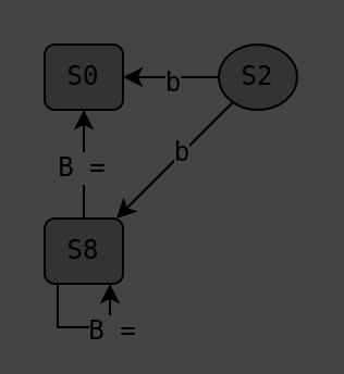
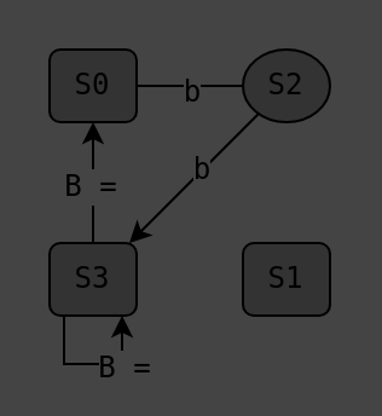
  <mxCell id="0" />
  <mxCell id="1" parent="0" />
  <mxCell id="2" value="&lt;div style=&quot;&quot;&gt;S0&lt;/div&gt;" style="rounded=1;whiteSpace=wrap;html=1;fontFamily=monospace;align=center;spacing=7;verticalAlign=middle;spacingTop=0;fillColor=#333333;" parent="1" vertex="1"><mxGeometry x="20" y="20" width="36" height="30" as="geometry" /></mxCell>
  <mxCell id="3" style="edgeStyle=orthogonalEdgeStyle;rounded=0;orthogonalLoop=1;jettySize=auto;html=1;fontFamily=monospace;fontSize=12;fontColor=default;labelBackgroundColor=#444444;resizable=0;" parent="1" source="5" target="2" edge="1"><mxGeometry relative="1" as="geometry" /></mxCell>
  <mxCell id="4" value="B =" style="edgeLabel;html=1;align=center;verticalAlign=middle;resizable=0;points=[];rounded=0;strokeColor=default;spacing=10;fontFamily=monospace;fontSize=12;fontColor=default;labelBackgroundColor=#444444;fillColor=default;gradientColor=none;" parent="3" vertex="1" connectable="0"><mxGeometry x="-0.136" y="2" relative="1" as="geometry"><mxPoint y="-2" as="offset" /></mxGeometry></mxCell>
- <mxCell id="5" value="&lt;div style=&quot;&quot;&gt;S8&lt;/div&gt;" style="rounded=1;whiteSpace=wrap;html=1;fontFamily=monospace;align=center;spacing=7;verticalAlign=middle;spacingTop=0;fillColor=#333333;strokeColor=default;fontSize=12;fontColor=default;" parent="1" vertex="1"><mxGeometry x="20" y="100" width="36" height="30" as="geometry" /></mxCell>
+ <mxCell id="5" value="&lt;div style=&quot;&quot;&gt;S3&lt;/div&gt;" style="rounded=1;whiteSpace=wrap;html=1;fontFamily=monospace;align=center;spacing=7;verticalAlign=middle;spacingTop=0;fillColor=#333333;strokeColor=default;fontSize=12;fontColor=default;" parent="1" vertex="1"><mxGeometry x="20" y="100" width="36" height="30" as="geometry" /></mxCell>
  <mxCell id="6" style="edgeStyle=orthogonalEdgeStyle;rounded=0;orthogonalLoop=1;jettySize=auto;html=1;elbow=horizontal;" parent="1" source="5" target="5" edge="1"><mxGeometry relative="1" as="geometry"><Array as="points"><mxPoint x="50" y="150" /></Array></mxGeometry></mxCell>
  <mxCell id="7" value="B =" style="edgeLabel;html=1;align=center;verticalAlign=middle;resizable=0;points=[];rounded=0;strokeColor=default;spacingTop=0;spacing=10;fontFamily=monospace;fontSize=12;fontColor=default;fillColor=default;labelBackgroundColor=#444444;gradientColor=none;" parent="6" vertex="1" connectable="0"><mxGeometry x="0.316" y="-1" relative="1" as="geometry"><mxPoint x="2" as="offset" /></mxGeometry></mxCell>
- <mxCell id="8" style="edgeStyle=orthogonalEdgeStyle;rounded=0;orthogonalLoop=1;jettySize=auto;html=1;fontFamily=monospace;fontSize=12;fontColor=default;labelBackgroundColor=#444444;resizable=0;" parent="1" source="10" target="2" edge="1"><mxGeometry relative="1" as="geometry" /></mxCell>
+ <mxCell id="8" style="edgeStyle=orthogonalEdgeStyle;rounded=0;orthogonalLoop=1;jettySize=auto;html=1;fontFamily=monospace;fontSize=12;fontColor=default;labelBackgroundColor=#444444;resizable=0;endArrow=none;" parent="1" source="10" target="2" edge="1"><mxGeometry relative="1" as="geometry" /></mxCell>
  <mxCell id="9" value="b" style="edgeLabel;html=1;align=center;verticalAlign=middle;resizable=0;points=[];rounded=0;strokeColor=default;spacing=10;fontFamily=monospace;fontSize=12;fontColor=default;labelBackgroundColor=#444444;fillColor=default;gradientColor=none;" parent="8" vertex="1" connectable="0"><mxGeometry x="-0.014" y="2" relative="1" as="geometry"><mxPoint as="offset" /></mxGeometry></mxCell>
  <mxCell id="10" value="&lt;div style=&quot;&quot;&gt;S2&lt;/div&gt;" style="ellipse;whiteSpace=wrap;html=1;fontFamily=monospace;align=center;spacing=7;verticalAlign=middle;spacingTop=0;fillColor=#333333;" parent="1" vertex="1"><mxGeometry x="100" y="20" width="36" height="30" as="geometry" /></mxCell>
+ <mxCell id="11" value="&lt;div style=&quot;&quot;&gt;S1&lt;/div&gt;" style="rounded=1;whiteSpace=wrap;html=1;fontFamily=monospace;align=center;spacing=7;verticalAlign=middle;spacingTop=0;fillColor=#333333;" parent="1" vertex="1"><mxGeometry x="100" y="100" width="36" height="30" as="geometry" /></mxCell>
  <mxCell id="12" style="rounded=0;orthogonalLoop=1;jettySize=auto;html=1;fontFamily=monospace;fontSize=12;fontColor=default;labelBackgroundColor=#444444;resizable=0;" edge="1" parent="1" source="10" target="5"><mxGeometry relative="1" as="geometry"><mxPoint x="113" y="60" as="sourcePoint" /><mxPoint x="63" y="110" as="targetPoint" /></mxGeometry></mxCell>
  <mxCell id="13" value="b" style="edgeLabel;html=1;align=center;verticalAlign=middle;resizable=0;points=[];rounded=0;strokeColor=default;spacing=10;fontFamily=monospace;fontSize=12;fontColor=default;labelBackgroundColor=#444444;fillColor=default;gradientColor=none;" vertex="1" connectable="0" parent="12"><mxGeometry x="-0.374" y="-10" relative="1" as="geometry"><mxPoint y="13" as="offset" /></mxGeometry></mxCell>
